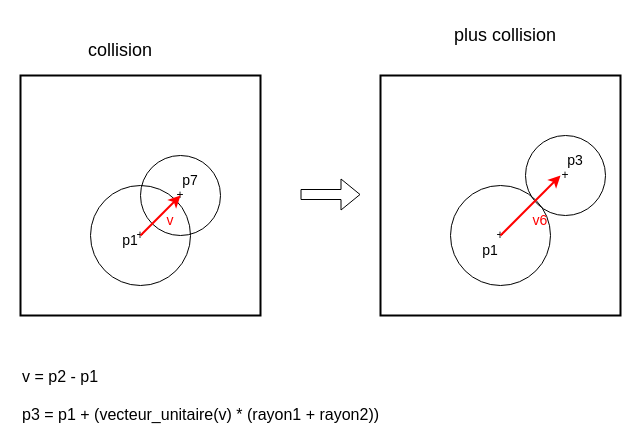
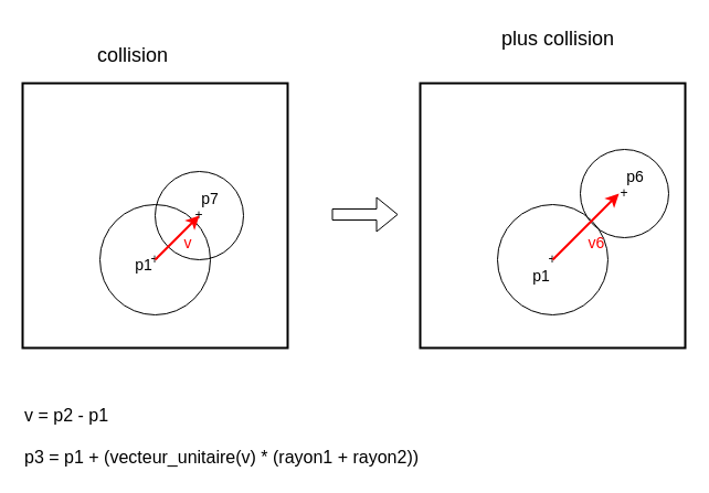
  <mxCell id="0" />
  <mxCell id="1" parent="0" />
  <mxCell id="2" value="" style="whiteSpace=wrap;html=1;aspect=fixed;fillColor=none;strokeWidth=2;" vertex="1" parent="1"><mxGeometry x="20" y="75" width="240" height="240" as="geometry" /></mxCell>
  <mxCell id="3" value="+" style="ellipse;whiteSpace=wrap;html=1;aspect=fixed;fillColor=none;" vertex="1" parent="1"><mxGeometry x="90" y="185" width="100" height="100" as="geometry" /></mxCell>
  <mxCell id="4" value="+" style="ellipse;whiteSpace=wrap;html=1;aspect=fixed;fillColor=none;" vertex="1" parent="1"><mxGeometry x="140" y="155" width="80" height="80" as="geometry" /></mxCell>
  <mxCell id="5" value="" style="whiteSpace=wrap;html=1;aspect=fixed;fillColor=none;strokeWidth=2;" vertex="1" parent="1"><mxGeometry x="380" y="75" width="240" height="240" as="geometry" /></mxCell>
  <mxCell id="6" value="+" style="ellipse;whiteSpace=wrap;html=1;aspect=fixed;fillColor=none;" vertex="1" parent="1"><mxGeometry x="450" y="185" width="100" height="100" as="geometry" /></mxCell>
  <mxCell id="7" value="+" style="ellipse;whiteSpace=wrap;html=1;aspect=fixed;fillColor=none;" vertex="1" parent="1"><mxGeometry x="525" y="135" width="80" height="80" as="geometry" /></mxCell>
  <mxCell id="8" value="" style="shape=flexArrow;endArrow=classic;html=1;rounded=0;" edge="1" parent="1"><mxGeometry width="50" height="50" relative="1" as="geometry"><mxPoint x="300" y="194" as="sourcePoint" /><mxPoint x="360" y="194" as="targetPoint" /></mxGeometry></mxCell>
  <mxCell id="9" value="collision" style="text;html=1;strokeColor=none;fillColor=none;align=center;verticalAlign=middle;whiteSpace=wrap;rounded=0;fontSize=18;" vertex="1" parent="1"><mxGeometry x="90" y="35" width="60" height="30" as="geometry" /></mxCell>
  <mxCell id="10" value="plus collision" style="text;html=1;strokeColor=none;fillColor=none;align=center;verticalAlign=middle;whiteSpace=wrap;rounded=0;fontSize=18;" vertex="1" parent="1"><mxGeometry x="415" y="20" width="180" height="30" as="geometry" /></mxCell>
  <mxCell id="11" value="" style="endArrow=classic;html=1;rounded=0;fontSize=18;strokeColor=#FF0000;strokeWidth=2;" edge="1" parent="1"><mxGeometry width="50" height="50" relative="1" as="geometry"><mxPoint x="140" y="235" as="sourcePoint" /><mxPoint x="180" y="195" as="targetPoint" /></mxGeometry></mxCell>
  <mxCell id="12" value="" style="endArrow=classic;html=1;rounded=0;fontSize=18;strokeColor=#FF0000;strokeWidth=2;" edge="1" parent="1"><mxGeometry width="50" height="50" relative="1" as="geometry"><mxPoint x="500" y="235" as="sourcePoint" /><mxPoint x="560" y="175" as="targetPoint" /></mxGeometry></mxCell>
- <mxCell id="13" value="p3" style="text;html=1;strokeColor=none;fillColor=none;align=center;verticalAlign=middle;whiteSpace=wrap;rounded=0;fontSize=14;" vertex="1" parent="1"><mxGeometry x="545" y="145" width="60" height="30" as="geometry" /></mxCell>
+ <mxCell id="13" value="p6" style="text;html=1;strokeColor=none;fillColor=none;align=center;verticalAlign=middle;whiteSpace=wrap;rounded=0;fontSize=14;" vertex="1" parent="1"><mxGeometry x="545" y="145" width="60" height="30" as="geometry" /></mxCell>
  <mxCell id="14" value="p1" style="text;html=1;strokeColor=none;fillColor=none;align=center;verticalAlign=middle;whiteSpace=wrap;rounded=0;fontSize=14;" vertex="1" parent="1"><mxGeometry x="100" y="225" width="60" height="30" as="geometry" /></mxCell>
  <mxCell id="15" value="p1" style="text;html=1;strokeColor=none;fillColor=none;align=center;verticalAlign=middle;whiteSpace=wrap;rounded=0;fontSize=14;" vertex="1" parent="1"><mxGeometry x="460" y="235" width="60" height="30" as="geometry" /></mxCell>
  <mxCell id="16" value="p7" style="text;html=1;strokeColor=none;fillColor=none;align=center;verticalAlign=middle;whiteSpace=wrap;rounded=0;fontSize=14;" vertex="1" parent="1"><mxGeometry x="160" y="165" width="60" height="30" as="geometry" /></mxCell>
  <mxCell id="17" value="v6" style="text;html=1;strokeColor=none;fillColor=none;align=center;verticalAlign=middle;whiteSpace=wrap;rounded=0;fontSize=14;fontColor=#FF0000;" vertex="1" parent="1"><mxGeometry x="510" y="205" width="60" height="30" as="geometry" /></mxCell>
  <mxCell id="18" value="v" style="text;html=1;strokeColor=none;fillColor=none;align=center;verticalAlign=middle;whiteSpace=wrap;rounded=0;fontSize=14;fontColor=#FF0000;" vertex="1" parent="1"><mxGeometry x="140" y="205" width="60" height="30" as="geometry" /></mxCell>
  <mxCell id="19" value="v = p2 - p1&lt;br&gt;&lt;br&gt;p3 = p1 + (vecteur_unitaire(v) * (rayon1 + rayon2))" style="text;html=1;align=left;verticalAlign=middle;resizable=0;points=[];autosize=1;strokeColor=none;fillColor=none;fontSize=16;fontColor=#000000;" vertex="1" parent="1"><mxGeometry x="20" y="365" width="370" height="60" as="geometry" /></mxCell>
